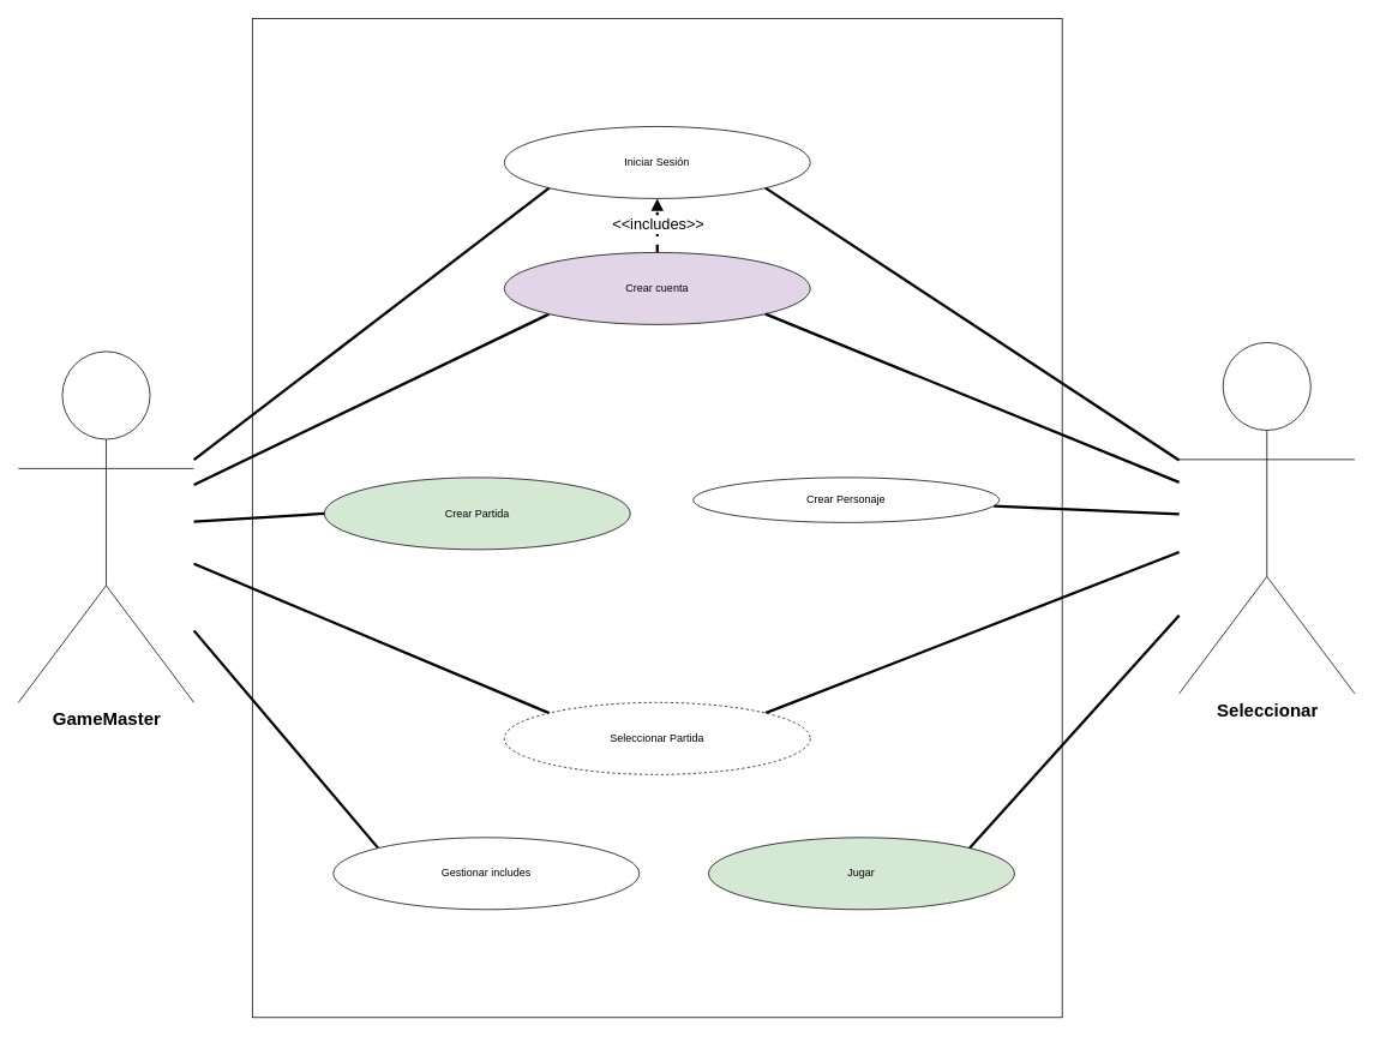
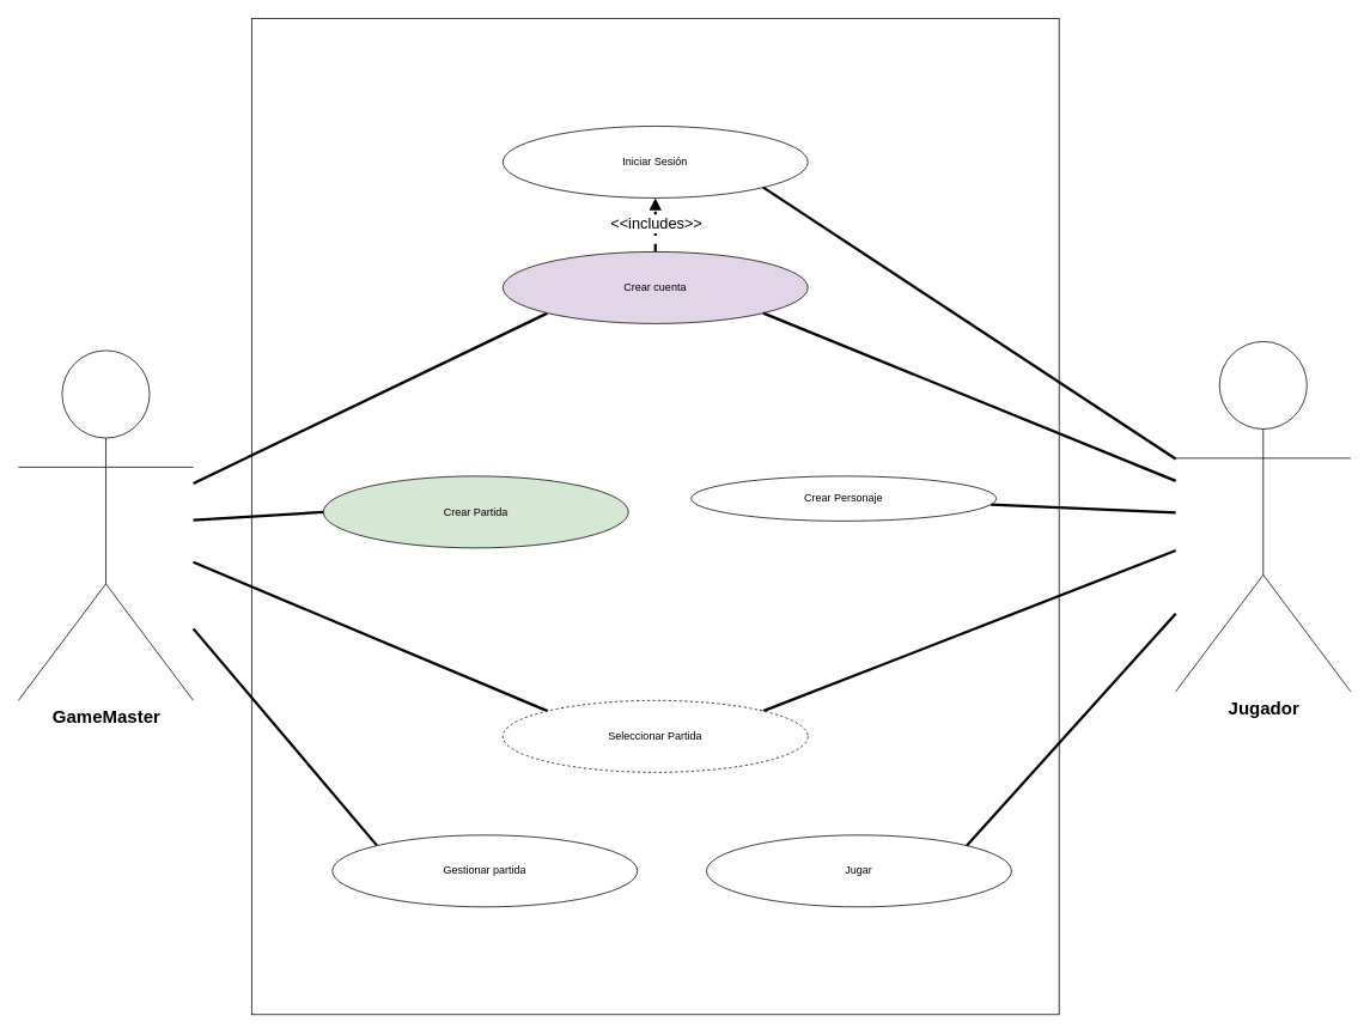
  <mxCell id="0" />
  <mxCell id="1" parent="0" />
  <mxCell id="2" value="" style="whiteSpace=wrap;html=1;" vertex="1" parent="1"><mxGeometry x="280" y="20" width="900" height="1110" as="geometry" /></mxCell>
  <mxCell id="3" style="edgeStyle=none;shape=connector;rounded=1;html=1;entryX=0;entryY=0;entryDx=0;entryDy=0;labelBackgroundColor=default;strokeColor=default;strokeWidth=3;fontFamily=Helvetica;fontSize=20;fontColor=default;startArrow=none;startFill=0;endArrow=none;endFill=0;" edge="1" parent="1" source="4" target="23"><mxGeometry relative="1" as="geometry" /></mxCell>
  <mxCell id="4" value="&lt;font style=&quot;font-size: 20px;&quot;&gt;&lt;b&gt;GameMaster&lt;/b&gt;&lt;/font&gt;" style="shape=umlActor;verticalLabelPosition=bottom;verticalAlign=top;html=1;outlineConnect=0;aspect=fixed;" vertex="1" parent="1"><mxGeometry x="20" y="390" width="195" height="390" as="geometry" /></mxCell>
  <mxCell id="5" value="Iniciar Sesión" style="ellipse;whiteSpace=wrap;html=1;" vertex="1" parent="1"><mxGeometry x="560" y="140" width="340" height="80" as="geometry" /></mxCell>
  <mxCell id="6" style="edgeStyle=none;shape=connector;rounded=1;html=1;labelBackgroundColor=default;strokeColor=default;strokeWidth=3;fontFamily=Helvetica;fontSize=11;fontColor=default;endArrow=none;endFill=0;exitX=0;exitY=1;exitDx=0;exitDy=0;" edge="1" parent="1" source="9" target="4"><mxGeometry relative="1" as="geometry" /></mxCell>
  <mxCell id="7" style="edgeStyle=none;shape=connector;rounded=1;html=1;entryX=0.5;entryY=1;entryDx=0;entryDy=0;labelBackgroundColor=default;strokeColor=default;strokeWidth=3;fontFamily=Helvetica;fontSize=11;fontColor=default;endArrow=block;endFill=1;dashed=1;startArrow=none;startFill=0;" edge="1" parent="1" source="9" target="5"><mxGeometry relative="1" as="geometry" /></mxCell>
  <mxCell id="8" value="&amp;lt;&amp;lt;includes&amp;gt;&amp;gt;" style="edgeLabel;html=1;align=center;verticalAlign=middle;resizable=0;points=[];fontSize=17;" connectable="0" vertex="1" parent="7"><mxGeometry x="-0.264" y="1" relative="1" as="geometry"><mxPoint x="1" y="-10" as="offset" /></mxGeometry></mxCell>
  <mxCell id="9" value="Crear cuenta" style="ellipse;whiteSpace=wrap;html=1;fillColor=#e1d5e7;" vertex="1" parent="1"><mxGeometry x="560" y="280" width="340" height="80" as="geometry" /></mxCell>
  <mxCell id="10" style="edgeStyle=none;shape=connector;rounded=1;html=1;labelBackgroundColor=default;strokeColor=default;strokeWidth=3;fontFamily=Helvetica;fontSize=20;fontColor=default;startArrow=none;startFill=0;endArrow=none;endFill=0;" edge="1" parent="1" source="11" target="22"><mxGeometry relative="1" as="geometry" /></mxCell>
  <mxCell id="11" value="Crear Personaje" style="ellipse;whiteSpace=wrap;html=1;" vertex="1" parent="1"><mxGeometry x="770" y="530" width="340" height="50" as="geometry" /></mxCell>
  <mxCell id="12" style="edgeStyle=none;shape=connector;rounded=1;html=1;labelBackgroundColor=default;strokeColor=default;strokeWidth=3;fontFamily=Helvetica;fontSize=11;fontColor=default;endArrow=none;endFill=0;exitX=0;exitY=0.5;exitDx=0;exitDy=0;" edge="1" parent="1" source="13" target="4"><mxGeometry relative="1" as="geometry" /></mxCell>
  <mxCell id="13" value="Crear Partida" style="ellipse;whiteSpace=wrap;html=1;fillColor=#d5e8d4;" vertex="1" parent="1"><mxGeometry x="360" y="530" width="340" height="80" as="geometry" /></mxCell>
  <mxCell id="14" style="edgeStyle=none;shape=connector;rounded=1;html=1;labelBackgroundColor=default;strokeColor=default;strokeWidth=3;fontFamily=Helvetica;fontSize=11;fontColor=default;endArrow=none;endFill=0;exitX=0;exitY=0;exitDx=0;exitDy=0;" edge="1" parent="1" source="16" target="4"><mxGeometry relative="1" as="geometry" /></mxCell>
  <mxCell id="15" style="edgeStyle=none;shape=connector;rounded=1;html=1;labelBackgroundColor=default;strokeColor=default;strokeWidth=3;fontFamily=Helvetica;fontSize=20;fontColor=default;startArrow=none;startFill=0;endArrow=none;endFill=0;exitX=1;exitY=0;exitDx=0;exitDy=0;" edge="1" parent="1" source="16" target="22"><mxGeometry relative="1" as="geometry" /></mxCell>
  <mxCell id="16" value="Seleccionar Partida" style="ellipse;whiteSpace=wrap;html=1;dashed=1;" vertex="1" parent="1"><mxGeometry x="560" y="780" width="340" height="80" as="geometry" /></mxCell>
- <mxCell id="17" style="edgeStyle=none;html=1;exitX=0;exitY=1;exitDx=0;exitDy=0;strokeWidth=3;endArrow=none;endFill=0;" edge="1" parent="1" source="5" target="4"><mxGeometry relative="1" as="geometry" /></mxCell>
- <mxCell id="18" value="Jugar" style="ellipse;whiteSpace=wrap;html=1;fillColor=#d5e8d4;" vertex="1" parent="1"><mxGeometry x="787" y="930" width="340" height="80" as="geometry" /></mxCell>
+ <mxCell id="18" value="Jugar" style="ellipse;whiteSpace=wrap;html=1;" vertex="1" parent="1"><mxGeometry x="787" y="930" width="340" height="80" as="geometry" /></mxCell>
  <mxCell id="19" style="edgeStyle=none;shape=connector;rounded=1;html=1;entryX=1;entryY=0;entryDx=0;entryDy=0;labelBackgroundColor=default;strokeColor=default;strokeWidth=3;fontFamily=Helvetica;fontSize=20;fontColor=default;startArrow=none;startFill=0;endArrow=none;endFill=0;" edge="1" parent="1" source="22" target="18"><mxGeometry relative="1" as="geometry" /></mxCell>
  <mxCell id="20" style="edgeStyle=none;shape=connector;rounded=1;html=1;entryX=1;entryY=1;entryDx=0;entryDy=0;labelBackgroundColor=default;strokeColor=default;strokeWidth=3;fontFamily=Helvetica;fontSize=20;fontColor=default;startArrow=none;startFill=0;endArrow=none;endFill=0;" edge="1" parent="1" source="22" target="5"><mxGeometry relative="1" as="geometry" /></mxCell>
  <mxCell id="21" style="edgeStyle=none;shape=connector;rounded=1;html=1;entryX=1;entryY=1;entryDx=0;entryDy=0;labelBackgroundColor=default;strokeColor=default;strokeWidth=3;fontFamily=Helvetica;fontSize=20;fontColor=default;startArrow=none;startFill=0;endArrow=none;endFill=0;" edge="1" parent="1" source="22" target="9"><mxGeometry relative="1" as="geometry" /></mxCell>
- <mxCell id="22" value="&lt;font style=&quot;font-size: 20px;&quot;&gt;&lt;b&gt;Seleccionar&lt;/b&gt;&lt;/font&gt;" style="shape=umlActor;verticalLabelPosition=bottom;verticalAlign=top;html=1;outlineConnect=0;aspect=fixed;" vertex="1" parent="1"><mxGeometry x="1310" y="380" width="195" height="390" as="geometry" /></mxCell>
- <mxCell id="23" value="Gestionar includes" style="ellipse;whiteSpace=wrap;html=1;" vertex="1" parent="1"><mxGeometry x="370" y="930" width="340" height="80" as="geometry" /></mxCell>
+ <mxCell id="22" value="&lt;font style=&quot;font-size: 20px;&quot;&gt;&lt;b&gt;Jugador&lt;/b&gt;&lt;/font&gt;" style="shape=umlActor;verticalLabelPosition=bottom;verticalAlign=top;html=1;outlineConnect=0;aspect=fixed;" vertex="1" parent="1"><mxGeometry x="1310" y="380" width="195" height="390" as="geometry" /></mxCell>
+ <mxCell id="23" value="Gestionar partida" style="ellipse;whiteSpace=wrap;html=1;" vertex="1" parent="1"><mxGeometry x="370" y="930" width="340" height="80" as="geometry" /></mxCell>
